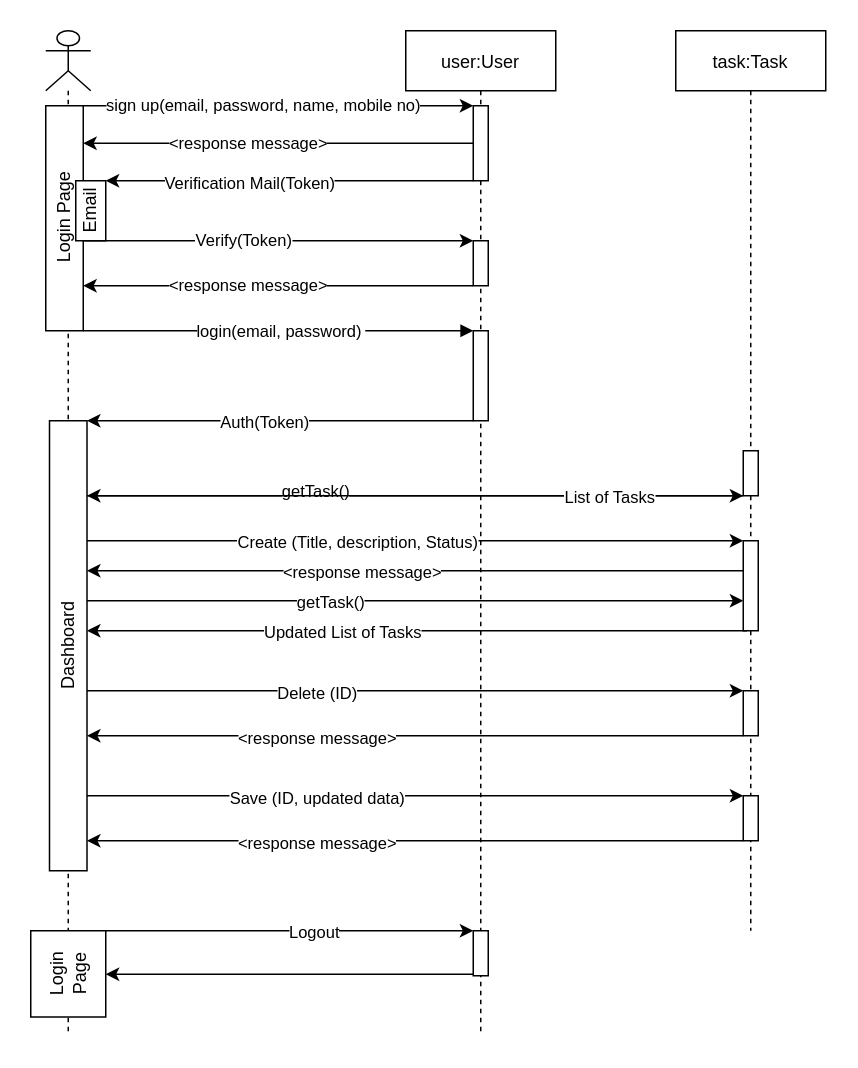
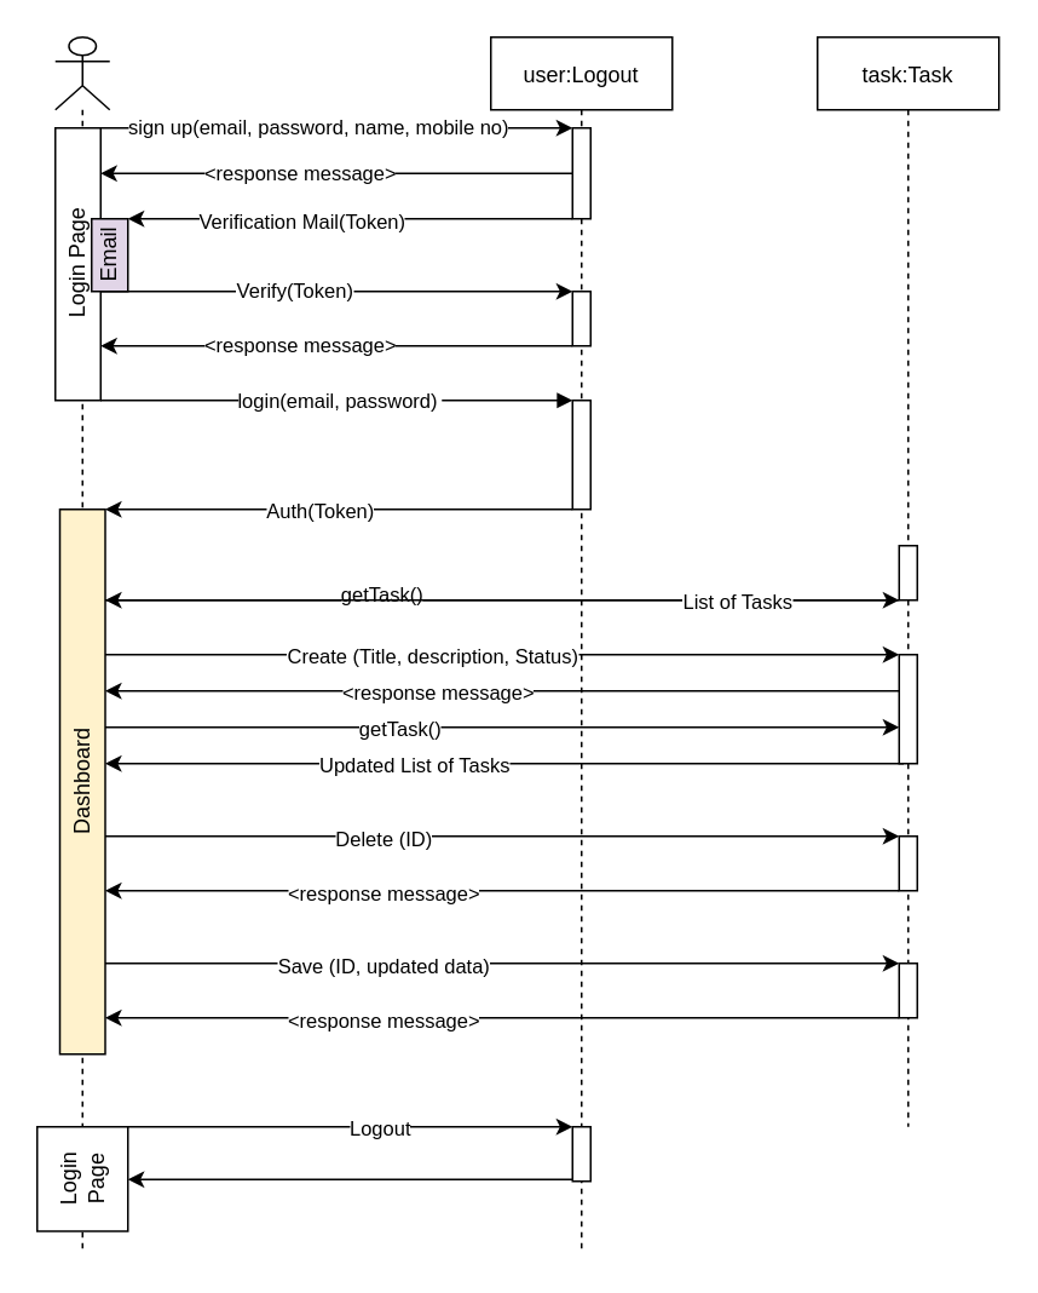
  <mxCell id="0" />
  <mxCell id="1" parent="0" />
- <mxCell id="2" value="user:User" style="shape=umlLifeline;perimeter=lifelinePerimeter;container=1;collapsible=0;recursiveResize=0;rounded=0;shadow=0;strokeWidth=1;" parent="1" vertex="1"><mxGeometry x="270" width="100" height="670" as="geometry" y="20" /></mxCell>
+ <mxCell id="2" value="user:Logout" style="shape=umlLifeline;perimeter=lifelinePerimeter;container=1;collapsible=0;recursiveResize=0;rounded=0;shadow=0;strokeWidth=1;" parent="1" vertex="1"><mxGeometry x="270" width="100" height="670" as="geometry" y="20" /></mxCell>
  <mxCell id="3" value="" style="points=[];perimeter=orthogonalPerimeter;rounded=0;shadow=0;strokeWidth=1;" parent="2" vertex="1"><mxGeometry x="45" y="200" width="10" height="60" as="geometry" /></mxCell>
  <mxCell id="4" value="" style="points=[];perimeter=orthogonalPerimeter;rounded=0;shadow=0;strokeWidth=1;" vertex="1" parent="2"><mxGeometry x="45" y="50" width="10" height="50" as="geometry" /></mxCell>
  <mxCell id="5" value="" style="points=[];perimeter=orthogonalPerimeter;rounded=0;shadow=0;strokeWidth=1;" vertex="1" parent="2"><mxGeometry x="45" y="140" width="10" height="30" as="geometry" /></mxCell>
  <mxCell id="6" value="" style="points=[];perimeter=orthogonalPerimeter;rounded=0;shadow=0;strokeWidth=1;" vertex="1" parent="2"><mxGeometry x="45" y="600" width="10" height="30" as="geometry" /></mxCell>
  <mxCell id="7" value="login(email, password)" style="verticalAlign=middle;endArrow=block;entryX=0;entryY=0;shadow=0;strokeWidth=1;labelBackgroundColor=#FFFFFF;" parent="1" source="16" target="3" edge="1"><mxGeometry x="0.002" relative="1" as="geometry"><mxPoint x="245" y="180" as="sourcePoint" /><mxPoint x="1" as="offset" /></mxGeometry></mxCell>
  <mxCell id="8" value="task:Task" style="shape=umlLifeline;perimeter=lifelinePerimeter;container=1;collapsible=0;recursiveResize=0;rounded=0;shadow=0;strokeWidth=1;" vertex="1" parent="1"><mxGeometry x="450" width="100" height="600" as="geometry" y="20" /></mxCell>
  <mxCell id="9" value="" style="points=[];perimeter=orthogonalPerimeter;rounded=0;shadow=0;strokeWidth=1;" vertex="1" parent="8"><mxGeometry x="45" y="280" width="10" height="30" as="geometry" /></mxCell>
  <mxCell id="10" value="" style="points=[];perimeter=orthogonalPerimeter;rounded=0;shadow=0;strokeWidth=1;" vertex="1" parent="8"><mxGeometry x="45" y="340" width="10" height="60" as="geometry" /></mxCell>
  <mxCell id="11" value="" style="points=[];perimeter=orthogonalPerimeter;rounded=0;shadow=0;strokeWidth=1;" vertex="1" parent="8"><mxGeometry x="45" y="440" width="10" height="30" as="geometry" /></mxCell>
  <mxCell id="12" style="edgeStyle=orthogonalEdgeStyle;rounded=0;orthogonalLoop=1;jettySize=auto;html=1;labelBackgroundColor=#FFFFFF;startArrow=none;startFill=0;endArrow=classic;endFill=1;" edge="1" parent="1" source="14" target="5"><mxGeometry relative="1" as="geometry"><Array as="points"><mxPoint x="250" y="160" /><mxPoint x="250" y="160" /></Array></mxGeometry></mxCell>
  <mxCell id="13" value="Verify(Token)" style="edgeLabel;html=1;align=center;verticalAlign=middle;resizable=0;points=[];" vertex="1" connectable="0" parent="12"><mxGeometry x="-0.136" y="1" relative="1" as="geometry"><mxPoint as="offset" /></mxGeometry></mxCell>
  <mxCell id="14" value="" style="shape=umlLifeline;participant=umlActor;perimeter=lifelinePerimeter;whiteSpace=wrap;html=1;container=1;collapsible=0;recursiveResize=0;verticalAlign=top;spacingTop=36;outlineConnect=0;" vertex="1" parent="1"><mxGeometry x="30" width="30" height="670" as="geometry" y="20" /></mxCell>
- <mxCell id="15" value="Dashboard" style="points=[];perimeter=orthogonalPerimeter;rounded=0;shadow=0;strokeWidth=1;whiteSpace=wrap;verticalAlign=middle;horizontal=0;" vertex="1" parent="14"><mxGeometry x="2.5" y="260" width="25" height="300" as="geometry" /></mxCell>
+ <mxCell id="15" value="Dashboard" style="points=[];perimeter=orthogonalPerimeter;rounded=0;shadow=0;strokeWidth=1;whiteSpace=wrap;verticalAlign=middle;horizontal=0;fillColor=#fff2cc;" vertex="1" parent="14"><mxGeometry x="2.5" y="260" width="25" height="300" as="geometry" /></mxCell>
  <mxCell id="16" value="Login Page" style="points=[];perimeter=orthogonalPerimeter;rounded=0;shadow=0;strokeWidth=1;whiteSpace=wrap;verticalAlign=middle;horizontal=0;" vertex="1" parent="14"><mxGeometry y="50" width="25" height="150" as="geometry" /></mxCell>
  <mxCell id="17" style="edgeStyle=orthogonalEdgeStyle;rounded=0;orthogonalLoop=1;jettySize=auto;html=1;" edge="1" parent="1" source="3" target="15"><mxGeometry relative="1" as="geometry"><Array as="points"><mxPoint x="320" y="280" /></Array></mxGeometry></mxCell>
  <mxCell id="18" value="Auth(Token)" style="edgeLabel;html=1;align=center;verticalAlign=middle;resizable=0;points=[];" vertex="1" connectable="0" parent="17"><mxGeometry x="0.091" relative="1" as="geometry"><mxPoint as="offset" /></mxGeometry></mxCell>
  <mxCell id="19" style="edgeStyle=orthogonalEdgeStyle;rounded=0;orthogonalLoop=1;jettySize=auto;html=1;" edge="1" parent="1" source="15" target="9"><mxGeometry relative="1" as="geometry"><Array as="points"><mxPoint x="500" y="300" /></Array></mxGeometry></mxCell>
  <mxCell id="20" value="getTask()" style="edgeLabel;html=1;align=center;verticalAlign=middle;resizable=0;points=[];" vertex="1" connectable="0" parent="19"><mxGeometry x="-0.303" y="4" relative="1" as="geometry"><mxPoint as="offset" /></mxGeometry></mxCell>
  <mxCell id="21" style="edgeStyle=orthogonalEdgeStyle;rounded=0;orthogonalLoop=1;jettySize=auto;html=1;" edge="1" parent="1" source="9" target="15"><mxGeometry relative="1" as="geometry"><Array as="points"><mxPoint x="240" y="330" /><mxPoint x="240" y="330" /></Array></mxGeometry></mxCell>
  <mxCell id="22" value="List of Tasks" style="edgeLabel;html=1;align=center;verticalAlign=middle;resizable=0;points=[];" vertex="1" connectable="0" parent="21"><mxGeometry x="0.886" y="-323" relative="1" as="geometry"><mxPoint x="323" y="323" as="offset" /></mxGeometry></mxCell>
  <mxCell id="23" style="edgeStyle=orthogonalEdgeStyle;rounded=0;orthogonalLoop=1;jettySize=auto;html=1;startArrow=classic;startFill=1;endArrow=none;endFill=0;" edge="1" parent="1" source="4" target="16"><mxGeometry relative="1" as="geometry"><Array as="points"><mxPoint x="250" y="70" /><mxPoint x="250" y="70" /></Array></mxGeometry></mxCell>
  <mxCell id="24" value="sign up(email, password, name, mobile no)" style="edgeLabel;html=1;align=center;verticalAlign=middle;resizable=0;points=[];" vertex="1" connectable="0" parent="23"><mxGeometry x="0.081" y="-1" relative="1" as="geometry"><mxPoint as="offset" /></mxGeometry></mxCell>
  <mxCell id="25" style="edgeStyle=orthogonalEdgeStyle;rounded=0;orthogonalLoop=1;jettySize=auto;html=1;labelBackgroundColor=#FFFFFF;startArrow=none;startFill=0;endArrow=classic;endFill=1;" edge="1" parent="1" source="4" target="16"><mxGeometry relative="1" as="geometry"><mxPoint x="56" y="90" as="targetPoint" /><Array as="points"><mxPoint x="80" y="95" /><mxPoint x="80" y="95" /></Array></mxGeometry></mxCell>
  <mxCell id="26" value="&amp;lt;response message&amp;gt;" style="edgeLabel;html=1;align=center;verticalAlign=middle;resizable=0;points=[];" vertex="1" connectable="0" parent="25"><mxGeometry x="0.162" y="-1" relative="1" as="geometry"><mxPoint as="offset" /></mxGeometry></mxCell>
  <mxCell id="27" style="edgeStyle=orthogonalEdgeStyle;rounded=0;orthogonalLoop=1;jettySize=auto;html=1;labelBackgroundColor=#FFFFFF;startArrow=none;startFill=0;endArrow=classic;endFill=1;" edge="1" parent="1" source="4" target="31"><mxGeometry relative="1" as="geometry"><Array as="points"><mxPoint x="80" y="120" /><mxPoint x="80" y="120" /></Array></mxGeometry></mxCell>
  <mxCell id="28" value="Verification Mail(Token)" style="edgeLabel;html=1;align=center;verticalAlign=middle;resizable=0;points=[];" vertex="1" connectable="0" parent="27"><mxGeometry x="-0.48" y="1" relative="1" as="geometry"><mxPoint x="-86" as="offset" /></mxGeometry></mxCell>
  <mxCell id="29" style="edgeStyle=orthogonalEdgeStyle;rounded=0;orthogonalLoop=1;jettySize=auto;html=1;labelBackgroundColor=#FFFFFF;startArrow=none;startFill=0;endArrow=classic;endFill=1;" edge="1" parent="1" source="5" target="16"><mxGeometry relative="1" as="geometry"><mxPoint x="320" y="150" as="sourcePoint" /><mxPoint x="44.5" y="90" as="targetPoint" /><Array as="points"><mxPoint x="230" y="190" /><mxPoint x="230" y="190" /></Array></mxGeometry></mxCell>
  <mxCell id="30" value="&amp;lt;response message&amp;gt;" style="edgeLabel;html=1;align=center;verticalAlign=middle;resizable=0;points=[];" vertex="1" connectable="0" parent="29"><mxGeometry x="0.162" y="-1" relative="1" as="geometry"><mxPoint as="offset" /></mxGeometry></mxCell>
- <mxCell id="31" value="Email" style="points=[];perimeter=orthogonalPerimeter;rounded=0;shadow=0;strokeWidth=1;whiteSpace=wrap;verticalAlign=middle;horizontal=0;" vertex="1" parent="1"><mxGeometry x="50" y="120" width="20" height="40" as="geometry" /></mxCell>
+ <mxCell id="31" value="Email" style="points=[];perimeter=orthogonalPerimeter;rounded=0;shadow=0;strokeWidth=1;whiteSpace=wrap;verticalAlign=middle;horizontal=0;fillColor=#e1d5e7;" vertex="1" parent="1"><mxGeometry x="50" y="120" width="20" height="40" as="geometry" /></mxCell>
  <mxCell id="32" style="edgeStyle=orthogonalEdgeStyle;rounded=0;orthogonalLoop=1;jettySize=auto;html=1;labelBackgroundColor=#FFFFFF;startArrow=none;startFill=0;endArrow=classic;endFill=1;" edge="1" parent="1" source="15" target="10"><mxGeometry relative="1" as="geometry"><mxPoint x="500" y="360" as="targetPoint" /><Array as="points"><mxPoint x="460" y="360" /><mxPoint x="460" y="360" /></Array></mxGeometry></mxCell>
  <mxCell id="33" value="Create (Title, description, Status)" style="edgeLabel;html=1;align=center;verticalAlign=middle;resizable=0;points=[];" vertex="1" connectable="0" parent="32"><mxGeometry x="-0.179" y="-3" relative="1" as="geometry"><mxPoint y="-3" as="offset" /></mxGeometry></mxCell>
  <mxCell id="34" style="edgeStyle=orthogonalEdgeStyle;rounded=0;orthogonalLoop=1;jettySize=auto;html=1;" edge="1" parent="1" source="15" target="10"><mxGeometry relative="1" as="geometry"><mxPoint x="67.5" y="310" as="sourcePoint" /><mxPoint x="510" y="310" as="targetPoint" /><Array as="points"><mxPoint x="290" y="400" /><mxPoint x="290" y="400" /></Array></mxGeometry></mxCell>
  <mxCell id="35" value="getTask()" style="edgeLabel;html=1;align=center;verticalAlign=middle;resizable=0;points=[];" vertex="1" connectable="0" parent="34"><mxGeometry x="-0.303" y="4" relative="1" as="geometry"><mxPoint x="9.7" y="4" as="offset" /></mxGeometry></mxCell>
  <mxCell id="36" style="edgeStyle=orthogonalEdgeStyle;rounded=0;orthogonalLoop=1;jettySize=auto;html=1;labelBackgroundColor=#FFFFFF;startArrow=classic;startFill=1;endArrow=none;endFill=0;" edge="1" parent="1" source="15" target="10"><mxGeometry relative="1" as="geometry"><mxPoint x="57.5" y="360" as="sourcePoint" /><mxPoint x="495" y="360" as="targetPoint" /><Array as="points"><mxPoint x="360" y="380" /><mxPoint x="360" y="380" /></Array></mxGeometry></mxCell>
  <mxCell id="37" value="&amp;lt;response message&amp;gt;" style="edgeLabel;html=1;align=center;verticalAlign=middle;resizable=0;points=[];" vertex="1" connectable="0" parent="36"><mxGeometry x="-0.179" y="-3" relative="1" as="geometry"><mxPoint x="2.5" y="-3" as="offset" /></mxGeometry></mxCell>
  <mxCell id="38" style="edgeStyle=orthogonalEdgeStyle;rounded=0;orthogonalLoop=1;jettySize=auto;html=1;" edge="1" parent="1" target="15"><mxGeometry relative="1" as="geometry"><mxPoint x="497.5" y="420" as="sourcePoint" /><mxPoint x="110" y="420" as="targetPoint" /><Array as="points"><mxPoint x="140" y="420" /><mxPoint x="140" y="420" /></Array></mxGeometry></mxCell>
  <mxCell id="39" value="Updated List of Tasks" style="edgeLabel;html=1;align=center;verticalAlign=middle;resizable=0;points=[];" vertex="1" connectable="0" parent="38"><mxGeometry x="0.886" y="-323" relative="1" as="geometry"><mxPoint x="145.3" y="323" as="offset" /></mxGeometry></mxCell>
  <mxCell id="40" style="edgeStyle=orthogonalEdgeStyle;rounded=0;orthogonalLoop=1;jettySize=auto;html=1;labelBackgroundColor=#FFFFFF;startArrow=none;startFill=0;endArrow=classic;endFill=1;" edge="1" parent="1" source="15" target="11"><mxGeometry relative="1" as="geometry"><Array as="points"><mxPoint x="460" y="460" /><mxPoint x="460" y="460" /></Array></mxGeometry></mxCell>
  <mxCell id="41" value="Delete (ID)" style="edgeLabel;html=1;align=center;verticalAlign=middle;resizable=0;points=[];" vertex="1" connectable="0" parent="40"><mxGeometry x="-0.305" y="-1" relative="1" as="geometry"><mxPoint x="1" as="offset" /></mxGeometry></mxCell>
  <mxCell id="42" style="edgeStyle=orthogonalEdgeStyle;rounded=0;orthogonalLoop=1;jettySize=auto;html=1;labelBackgroundColor=#FFFFFF;startArrow=classic;startFill=1;endArrow=none;endFill=0;" edge="1" parent="1" source="15" target="11"><mxGeometry relative="1" as="geometry"><mxPoint x="57.5" y="440" as="sourcePoint" /><mxPoint x="495" y="440" as="targetPoint" /><Array as="points"><mxPoint x="300" y="490" /><mxPoint x="300" y="490" /></Array></mxGeometry></mxCell>
  <mxCell id="43" value="&amp;lt;response message&amp;gt;" style="edgeLabel;html=1;align=center;verticalAlign=middle;resizable=0;points=[];" vertex="1" connectable="0" parent="42"><mxGeometry x="-0.305" y="-1" relative="1" as="geometry"><mxPoint x="1" as="offset" /></mxGeometry></mxCell>
  <mxCell id="44" value="" style="points=[];perimeter=orthogonalPerimeter;rounded=0;shadow=0;strokeWidth=1;" vertex="1" parent="1"><mxGeometry x="495" y="530" width="10" height="30" as="geometry" /></mxCell>
  <mxCell id="45" style="edgeStyle=orthogonalEdgeStyle;rounded=0;orthogonalLoop=1;jettySize=auto;html=1;labelBackgroundColor=#FFFFFF;startArrow=none;startFill=0;endArrow=classic;endFill=1;" edge="1" target="44" parent="1"><mxGeometry relative="1" as="geometry"><mxPoint x="57.5" y="530" as="sourcePoint" /><Array as="points"><mxPoint x="460" y="530" /><mxPoint x="460" y="530" /></Array></mxGeometry></mxCell>
  <mxCell id="46" value="Save (ID, updated data)" style="edgeLabel;html=1;align=center;verticalAlign=middle;resizable=0;points=[];" vertex="1" connectable="0" parent="45"><mxGeometry x="-0.305" y="-1" relative="1" as="geometry"><mxPoint x="1" as="offset" /></mxGeometry></mxCell>
  <mxCell id="47" style="edgeStyle=orthogonalEdgeStyle;rounded=0;orthogonalLoop=1;jettySize=auto;html=1;labelBackgroundColor=#FFFFFF;startArrow=classic;startFill=1;endArrow=none;endFill=0;" edge="1" target="44" parent="1"><mxGeometry relative="1" as="geometry"><mxPoint x="57.5" y="560" as="sourcePoint" /><mxPoint x="495" y="510" as="targetPoint" /><Array as="points"><mxPoint x="300" y="560" /><mxPoint x="300" y="560" /></Array></mxGeometry></mxCell>
  <mxCell id="48" value="&amp;lt;response message&amp;gt;" style="edgeLabel;html=1;align=center;verticalAlign=middle;resizable=0;points=[];" vertex="1" connectable="0" parent="47"><mxGeometry x="-0.305" y="-1" relative="1" as="geometry"><mxPoint x="1" as="offset" /></mxGeometry></mxCell>
  <mxCell id="49" style="edgeStyle=orthogonalEdgeStyle;rounded=0;orthogonalLoop=1;jettySize=auto;html=1;labelBackgroundColor=#FFFFFF;startArrow=none;startFill=0;endArrow=classic;endFill=1;" edge="1" parent="1" source="51" target="6"><mxGeometry relative="1" as="geometry"><mxPoint x="320" y="630" as="targetPoint" /><Array as="points"><mxPoint x="150" y="620" /><mxPoint x="150" y="620" /></Array></mxGeometry></mxCell>
  <mxCell id="50" value="Logout" style="edgeLabel;html=1;align=center;verticalAlign=middle;resizable=0;points=[];" vertex="1" connectable="0" parent="49"><mxGeometry x="0.13" y="-3" relative="1" as="geometry"><mxPoint y="-3" as="offset" /></mxGeometry></mxCell>
  <mxCell id="51" value="Login Page" style="points=[];perimeter=orthogonalPerimeter;rounded=0;shadow=0;strokeWidth=1;whiteSpace=wrap;verticalAlign=middle;horizontal=0;direction=south;" vertex="1" parent="1"><mxGeometry x="20" y="620" width="50" height="57.5" as="geometry" /></mxCell>
  <mxCell id="52" style="edgeStyle=orthogonalEdgeStyle;rounded=0;orthogonalLoop=1;jettySize=auto;html=1;labelBackgroundColor=#FFFFFF;startArrow=none;startFill=0;endArrow=classic;endFill=1;" edge="1" parent="1" source="6" target="51"><mxGeometry relative="1" as="geometry"><Array as="points"><mxPoint x="250" y="649" /><mxPoint x="250" y="649" /></Array></mxGeometry></mxCell>
